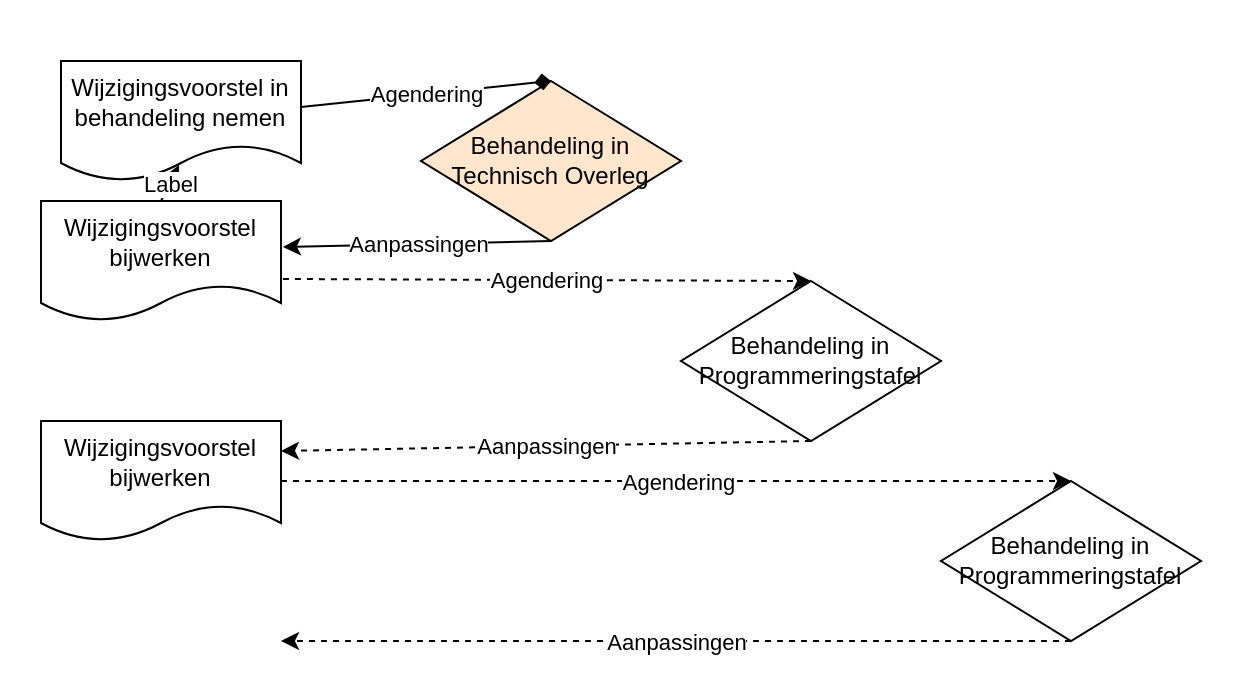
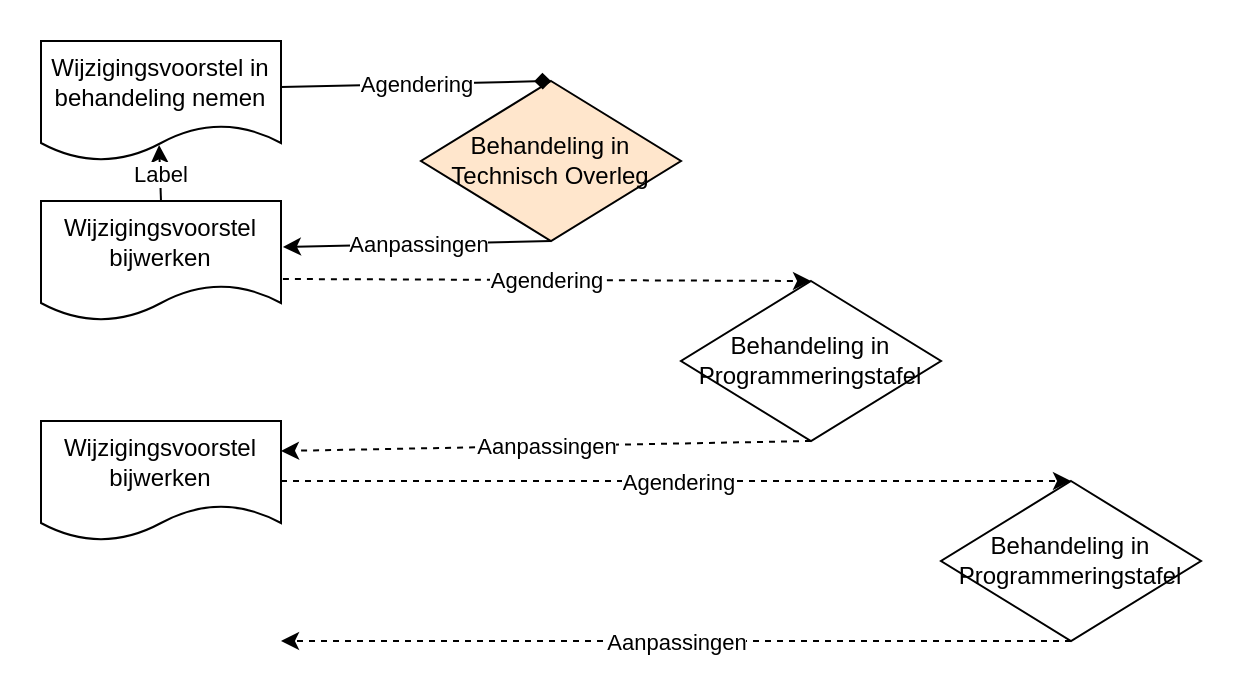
  <mxCell id="0" />
  <mxCell id="1" parent="0" />
- <mxCell id="2" value="Wijzigingsvoorstel in behandeling nemen" style="shape=document;whiteSpace=wrap;html=1;boundedLbl=1;" vertex="1" parent="1"><mxGeometry x="30" y="30" width="120" height="60" as="geometry" /></mxCell>
+ <mxCell id="2" value="Wijzigingsvoorstel in behandeling nemen" style="shape=document;whiteSpace=wrap;html=1;boundedLbl=1;" vertex="1" parent="1"><mxGeometry x="20" y="20" width="120" height="60" as="geometry" /></mxCell>
  <mxCell id="3" value="Wijzigingsvoorstel bijwerken" style="shape=document;whiteSpace=wrap;html=1;boundedLbl=1;" vertex="1" parent="1"><mxGeometry x="20" y="100" width="120" height="60" as="geometry" /></mxCell>
  <mxCell id="4" value="Behandeling in Technisch Overleg" style="rhombus;whiteSpace=wrap;html=1;fillColor=#ffe6cc;" vertex="1" parent="1"><mxGeometry x="210" y="40" width="130" height="80" as="geometry" /></mxCell>
  <mxCell id="5" value="" style="endArrow=diamond;html=1;rounded=0;exitX=1;exitY=0.383;exitDx=0;exitDy=0;exitPerimeter=0;entryX=0.5;entryY=0;entryDx=0;entryDy=0;" edge="1" parent="1" source="2" target="4"><mxGeometry relative="1" as="geometry"><mxPoint x="300" y="90" as="sourcePoint" /><mxPoint x="400" y="90" as="targetPoint" /></mxGeometry></mxCell>
  <mxCell id="6" value="Agendering" style="edgeLabel;resizable=0;html=1;align=center;verticalAlign=middle;" connectable="0" vertex="1" parent="5"><mxGeometry relative="1" as="geometry" /></mxCell>
  <mxCell id="7" value="" style="endArrow=classic;html=1;rounded=0;exitX=0.5;exitY=1;exitDx=0;exitDy=0;entryX=1.008;entryY=0.383;entryDx=0;entryDy=0;entryPerimeter=0;" edge="1" parent="1" source="4" target="3"><mxGeometry relative="1" as="geometry"><mxPoint x="300" y="90" as="sourcePoint" /><mxPoint x="400" y="90" as="targetPoint" /></mxGeometry></mxCell>
  <mxCell id="8" value="Aanpassingen" style="edgeLabel;resizable=0;html=1;align=center;verticalAlign=middle;" connectable="0" vertex="1" parent="7"><mxGeometry relative="1" as="geometry" /></mxCell>
  <mxCell id="9" value="" style="endArrow=classic;html=1;rounded=0;exitX=1.008;exitY=0.65;exitDx=0;exitDy=0;exitPerimeter=0;entryX=0.5;entryY=0;entryDx=0;entryDy=0;dashed=1;" edge="1" parent="1" source="3" target="11"><mxGeometry relative="1" as="geometry"><mxPoint x="300" y="90" as="sourcePoint" /><mxPoint x="370" y="139" as="targetPoint" /></mxGeometry></mxCell>
  <mxCell id="10" value="Agendering" style="edgeLabel;resizable=0;html=1;align=center;verticalAlign=middle;" connectable="0" vertex="1" parent="9"><mxGeometry relative="1" as="geometry" /></mxCell>
  <mxCell id="11" value="Behandeling in Programmeringstafel" style="rhombus;whiteSpace=wrap;html=1;" vertex="1" parent="1"><mxGeometry x="340" y="140" width="130" height="80" as="geometry" /></mxCell>
  <mxCell id="12" value="Wijzigingsvoorstel bijwerken" style="shape=document;whiteSpace=wrap;html=1;boundedLbl=1;" vertex="1" parent="1"><mxGeometry x="20" y="210" width="120" height="60" as="geometry" /></mxCell>
  <mxCell id="13" value="" style="endArrow=classic;html=1;rounded=0;exitX=0.5;exitY=1;exitDx=0;exitDy=0;entryX=1;entryY=0.25;entryDx=0;entryDy=0;dashed=1;" edge="1" parent="1" source="11" target="12"><mxGeometry relative="1" as="geometry"><mxPoint x="151" y="149" as="sourcePoint" /><mxPoint x="375" y="150" as="targetPoint" /></mxGeometry></mxCell>
  <mxCell id="14" value="Aanpassingen" style="edgeLabel;resizable=0;html=1;align=center;verticalAlign=middle;" connectable="0" vertex="1" parent="13"><mxGeometry relative="1" as="geometry" /></mxCell>
  <mxCell id="15" value="" style="endArrow=classic;html=1;rounded=0;entryX=0.5;entryY=0;entryDx=0;entryDy=0;dashed=1;exitX=1;exitY=0.5;exitDx=0;exitDy=0;" edge="1" parent="1" target="17" source="12"><mxGeometry relative="1" as="geometry"><mxPoint x="160" y="260" as="sourcePoint" /><mxPoint x="490" y="270" as="targetPoint" /></mxGeometry></mxCell>
  <mxCell id="16" value="Agendering" style="edgeLabel;resizable=0;html=1;align=center;verticalAlign=middle;" connectable="0" vertex="1" parent="15"><mxGeometry relative="1" as="geometry" /></mxCell>
  <mxCell id="17" value="Behandeling in Programmeringstafel" style="rhombus;whiteSpace=wrap;html=1;" vertex="1" parent="1"><mxGeometry x="470" y="240" width="130" height="80" as="geometry" /></mxCell>
  <mxCell id="18" value="" style="endArrow=classic;html=1;rounded=0;exitX=0.5;exitY=1;exitDx=0;exitDy=0;dashed=1;" edge="1" parent="1" source="17"><mxGeometry relative="1" as="geometry"><mxPoint x="271" y="280" as="sourcePoint" /><mxPoint x="140" y="320" as="targetPoint" /></mxGeometry></mxCell>
  <mxCell id="19" value="Aanpassingen" style="edgeLabel;resizable=0;html=1;align=center;verticalAlign=middle;" connectable="0" vertex="1" parent="18"><mxGeometry relative="1" as="geometry" /></mxCell>
  <mxCell id="20" value="" style="endArrow=classic;html=1;rounded=0;exitX=0.5;exitY=0;exitDx=0;exitDy=0;entryX=0.492;entryY=0.867;entryDx=0;entryDy=0;entryPerimeter=0;" edge="1" parent="1" source="3" target="2"><mxGeometry relative="1" as="geometry"><mxPoint x="300" y="90" as="sourcePoint" /><mxPoint x="400" y="90" as="targetPoint" /></mxGeometry></mxCell>
  <mxCell id="21" value="Label" style="edgeLabel;resizable=0;html=1;align=center;verticalAlign=middle;" connectable="0" vertex="1" parent="20"><mxGeometry relative="1" as="geometry" /></mxCell>
